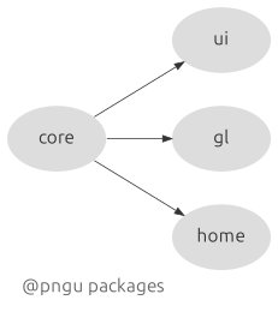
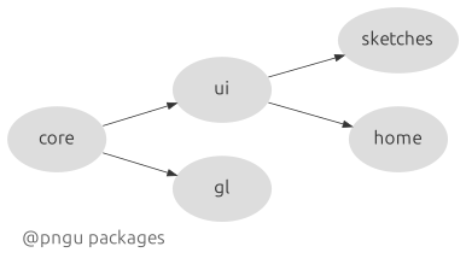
  digraph {
    compound=true
    fillcolor="#fafafa"
    fontcolor="#666666"
    fontname=Ubuntu
    fontsize=10.0
    label="@pngu packages"
    labeljust=l
    pencolor="#333333"
    penwidth=0.3
    rankdir=LR
    splines=spline
    style=filled
    node [color="#dddddd" fontcolor="#333333" fontname=Ubuntu fontsize=10.0 penwidth=0.0 shape=oval style=filled]
    edge [arrowsize=0.5 color="#333333" fontname=Ubuntu fontsize=9.0 penwidth=0.5]
    core
    ui
    gl
+   sketches
    home
    core -> ui
    core -> gl
-   core -> home
+   ui -> sketches
+   ui -> home
  }
